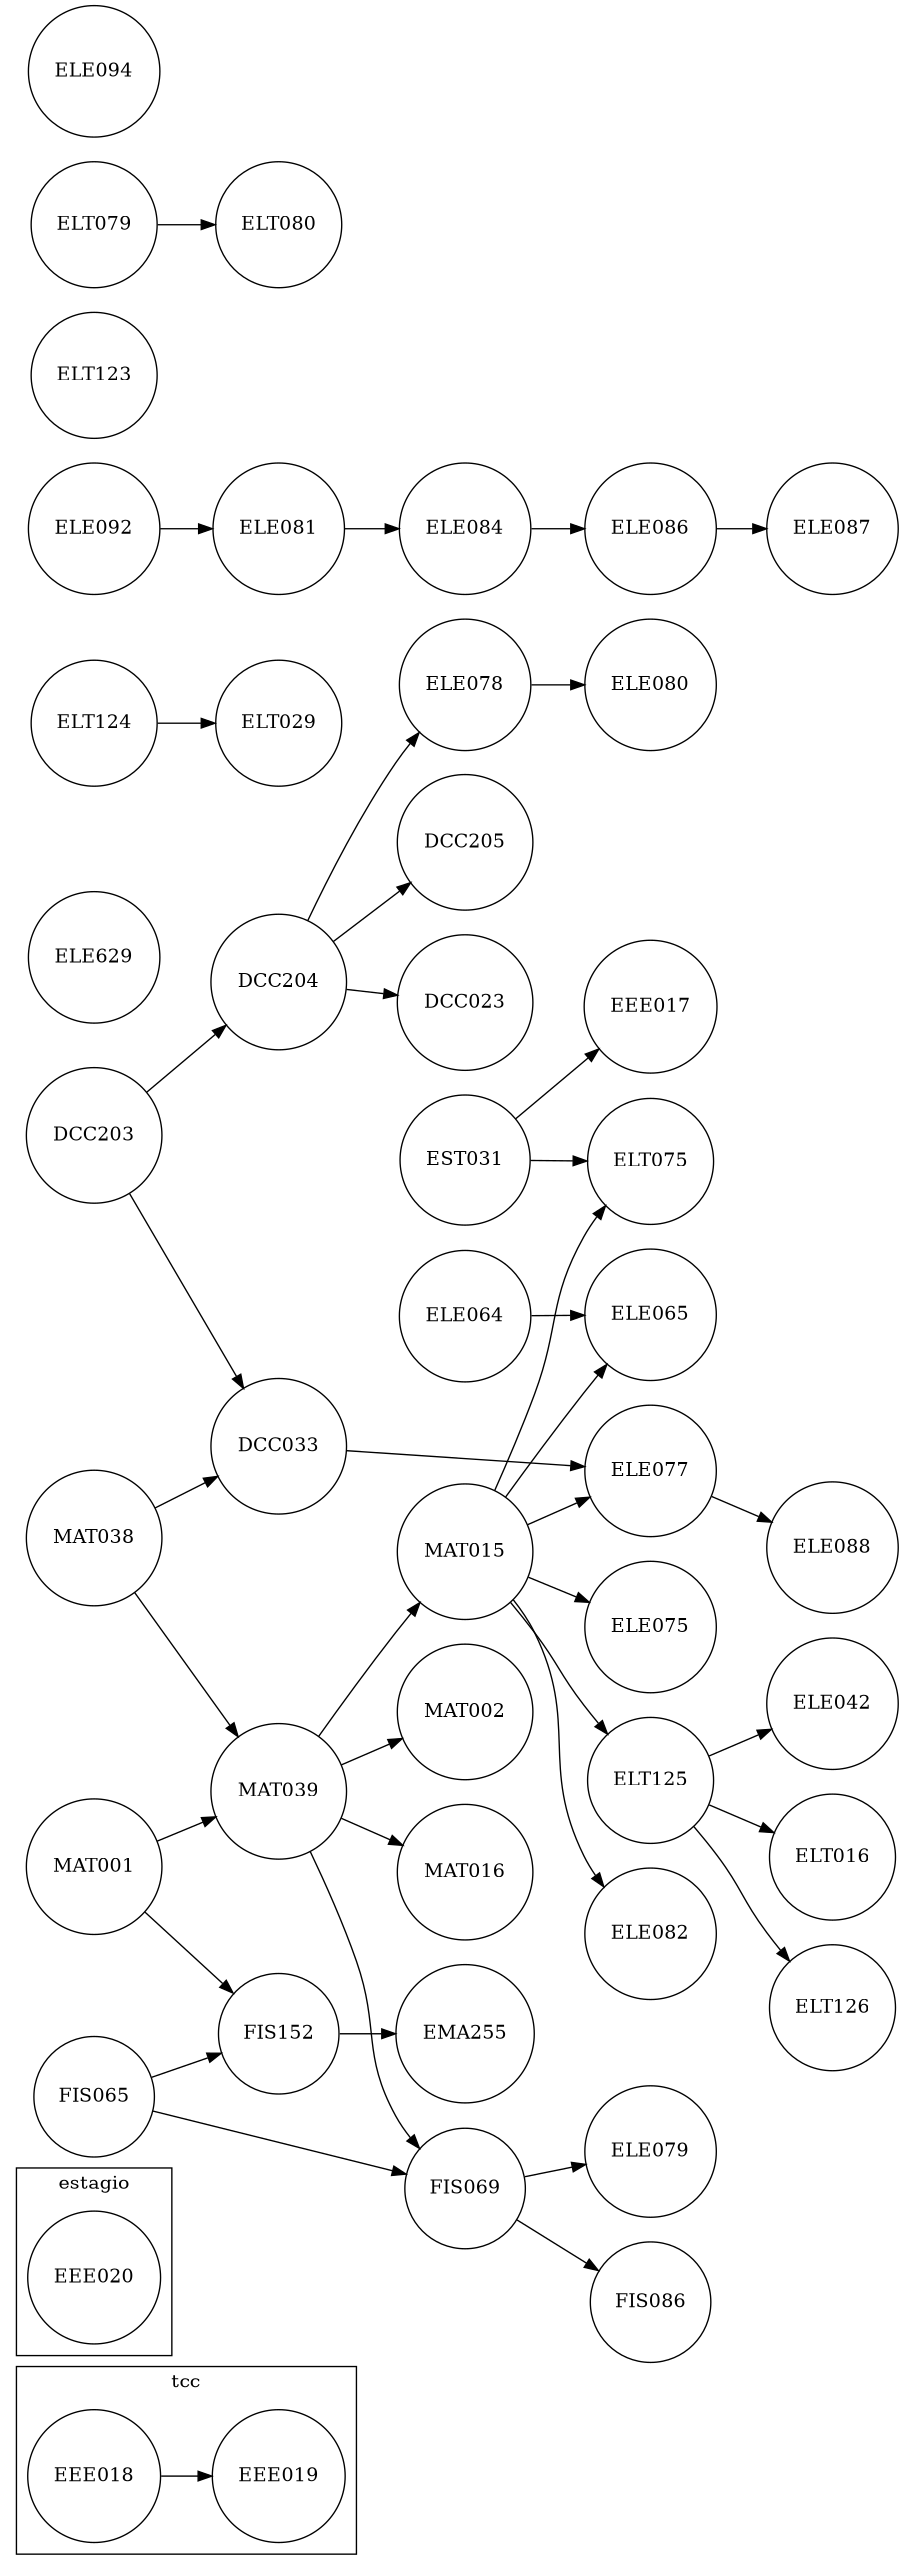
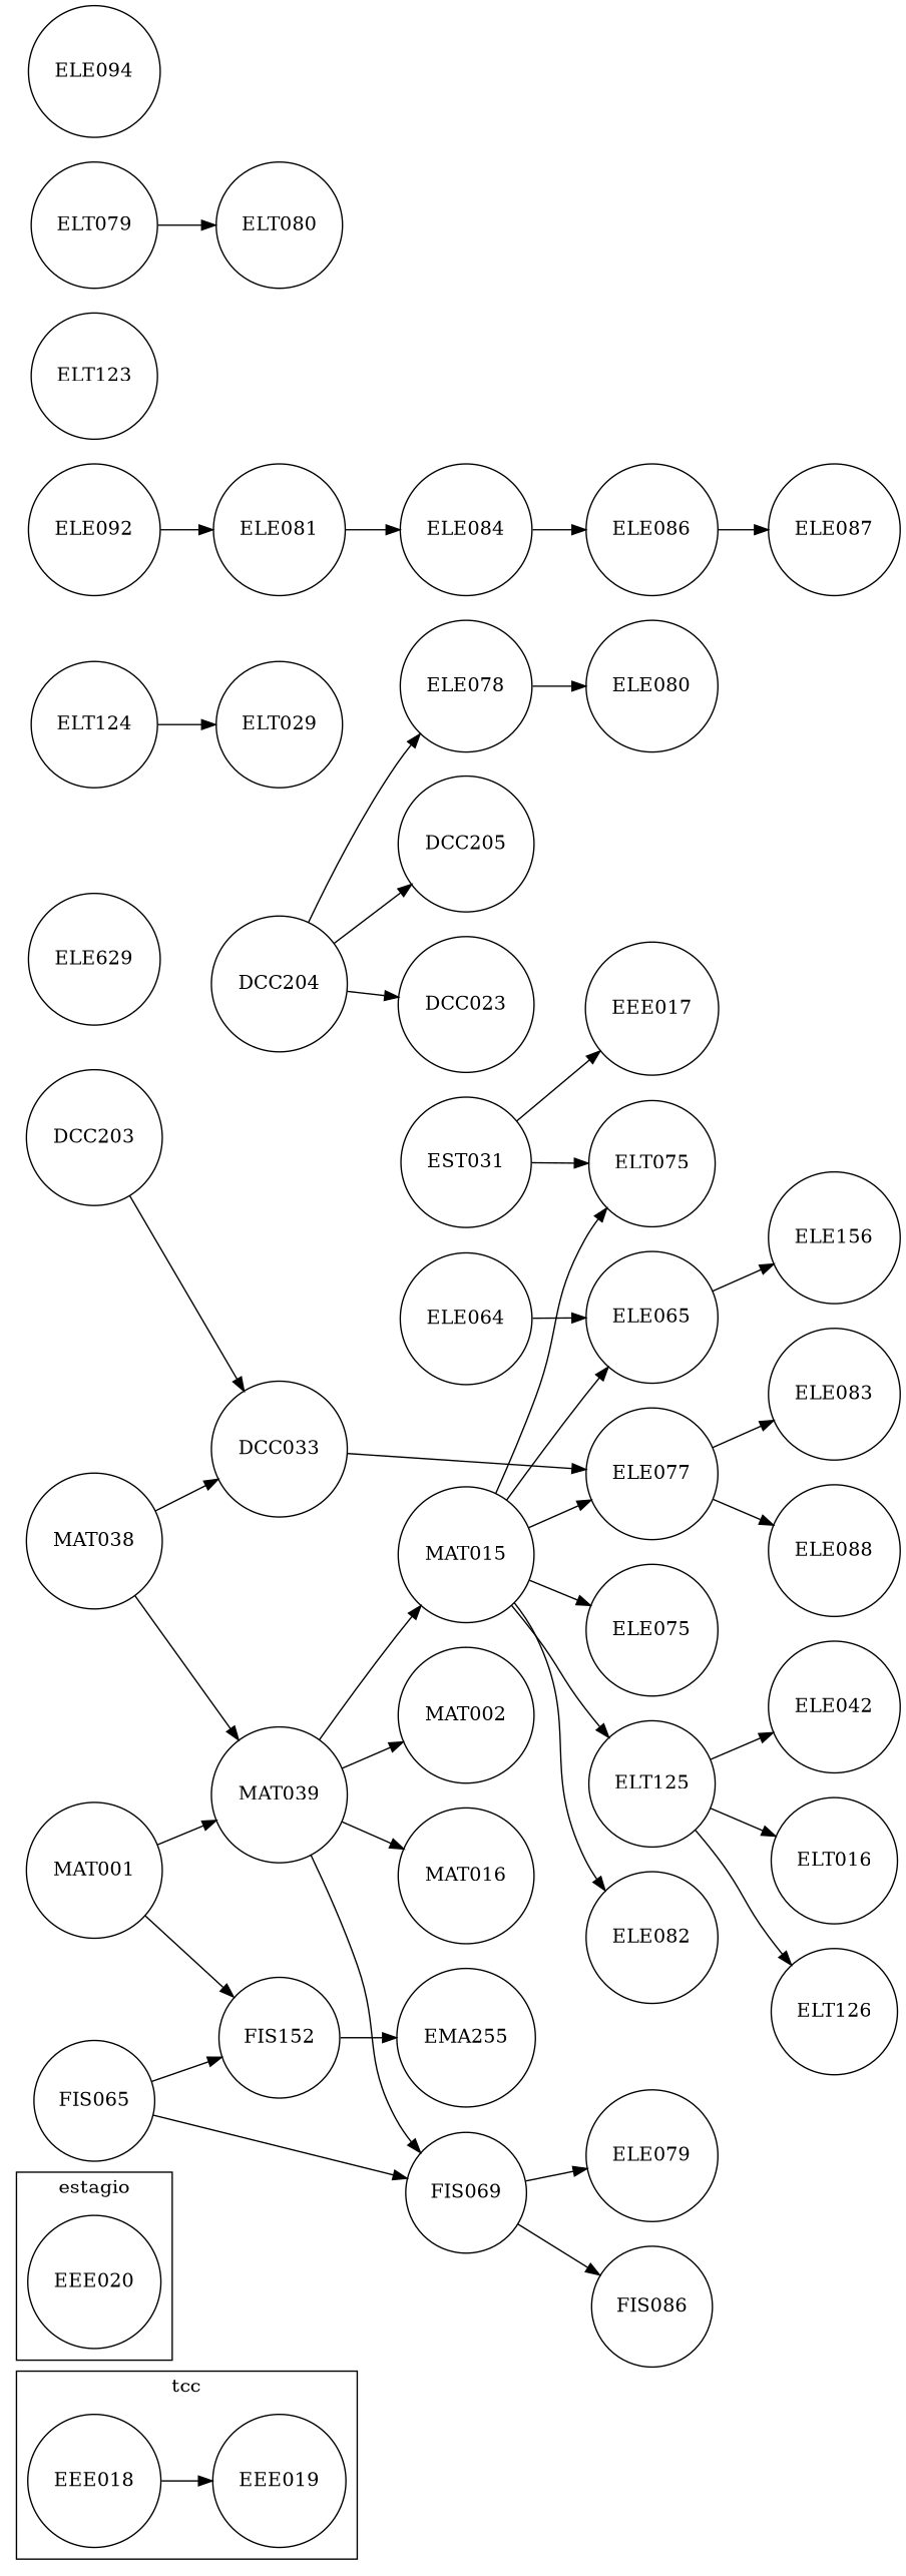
  digraph {
    rankdir=LR
    node [shape=circle]
    EEE018
    EEE019
    EEE020
    DCC203
    DCC033
    DCC204
    ELE077
    ELE078
    DCC205
    DCC023
    ELE629
    MAT001
    MAT039
    FIS152
    FIS069
    MAT002
    MAT015
    MAT016
    EMA255
    MAT038
+   ELE083
    ELE088
    ELE080
    ELT124
    ELT029
    FIS065
    FIS086
    ELE079
    ELT075
    ELE065
    ELT125
    ELE082
    ELE075
    ELE064
+   ELE156
    ELT126
    ELE042
    ELT016
    EST031
    EEE017
    ELE092
    ELE081
    ELE084
    ELT123
    ELE086
    ELE087
    ELT079
    ELT080
    ELE094
    subgraph cluster_1 {
      label=tcc
      EEE018
      EEE019
    }
    subgraph cluster_2 {
      label=estagio
      EEE020
    }
    EEE018 -> EEE019
    DCC203 -> DCC033
-   DCC203 -> DCC204
    DCC033 -> ELE077
    DCC204 -> ELE078
    DCC204 -> DCC205
    DCC204 -> DCC023
+   ELE077 -> ELE083
    ELE077 -> ELE088
    ELE078 -> ELE080
    MAT001 -> MAT039
    MAT001 -> FIS152
    MAT039 -> FIS069
    MAT039 -> MAT002
    MAT039 -> MAT015
    MAT039 -> MAT016
    FIS152 -> EMA255
    FIS069 -> FIS086
    FIS069 -> ELE079
    MAT015 -> ELE077
    MAT015 -> ELT075
    MAT015 -> ELE065
    MAT015 -> ELT125
    MAT015 -> ELE082
    MAT015 -> ELE075
    MAT038 -> DCC033
    MAT038 -> MAT039
    ELT124 -> ELT029
    FIS065 -> FIS152
    FIS065 -> FIS069
+   ELE065 -> ELE156
    ELT125 -> ELT126
    ELT125 -> ELE042
    ELT125 -> ELT016
    ELE064 -> ELE065
    EST031 -> ELT075
    EST031 -> EEE017
    ELE092 -> ELE081
    ELE081 -> ELE084
    ELE084 -> ELE086
    ELE086 -> ELE087
    ELT079 -> ELT080
  }
